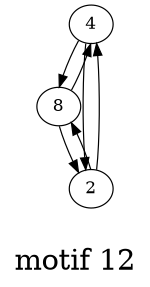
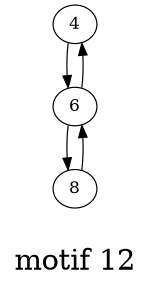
  digraph {
    fontsize=24
    label="\nmotif 12\n"
    splines=false
    node [shape=ellipse]
    n1 [height=0.3 label=4 width=0.3]
    n2 [height=0.3 label=8 width=0.3]
-   2 [height=0.3 width=0.3]
-   n1 -> n2
+   2 [height=0.3 width=0.3 label=6]
    n1 -> 2
-   n2 -> n1
    n2 -> 2
    2 -> n1
    2 -> n2
  }
